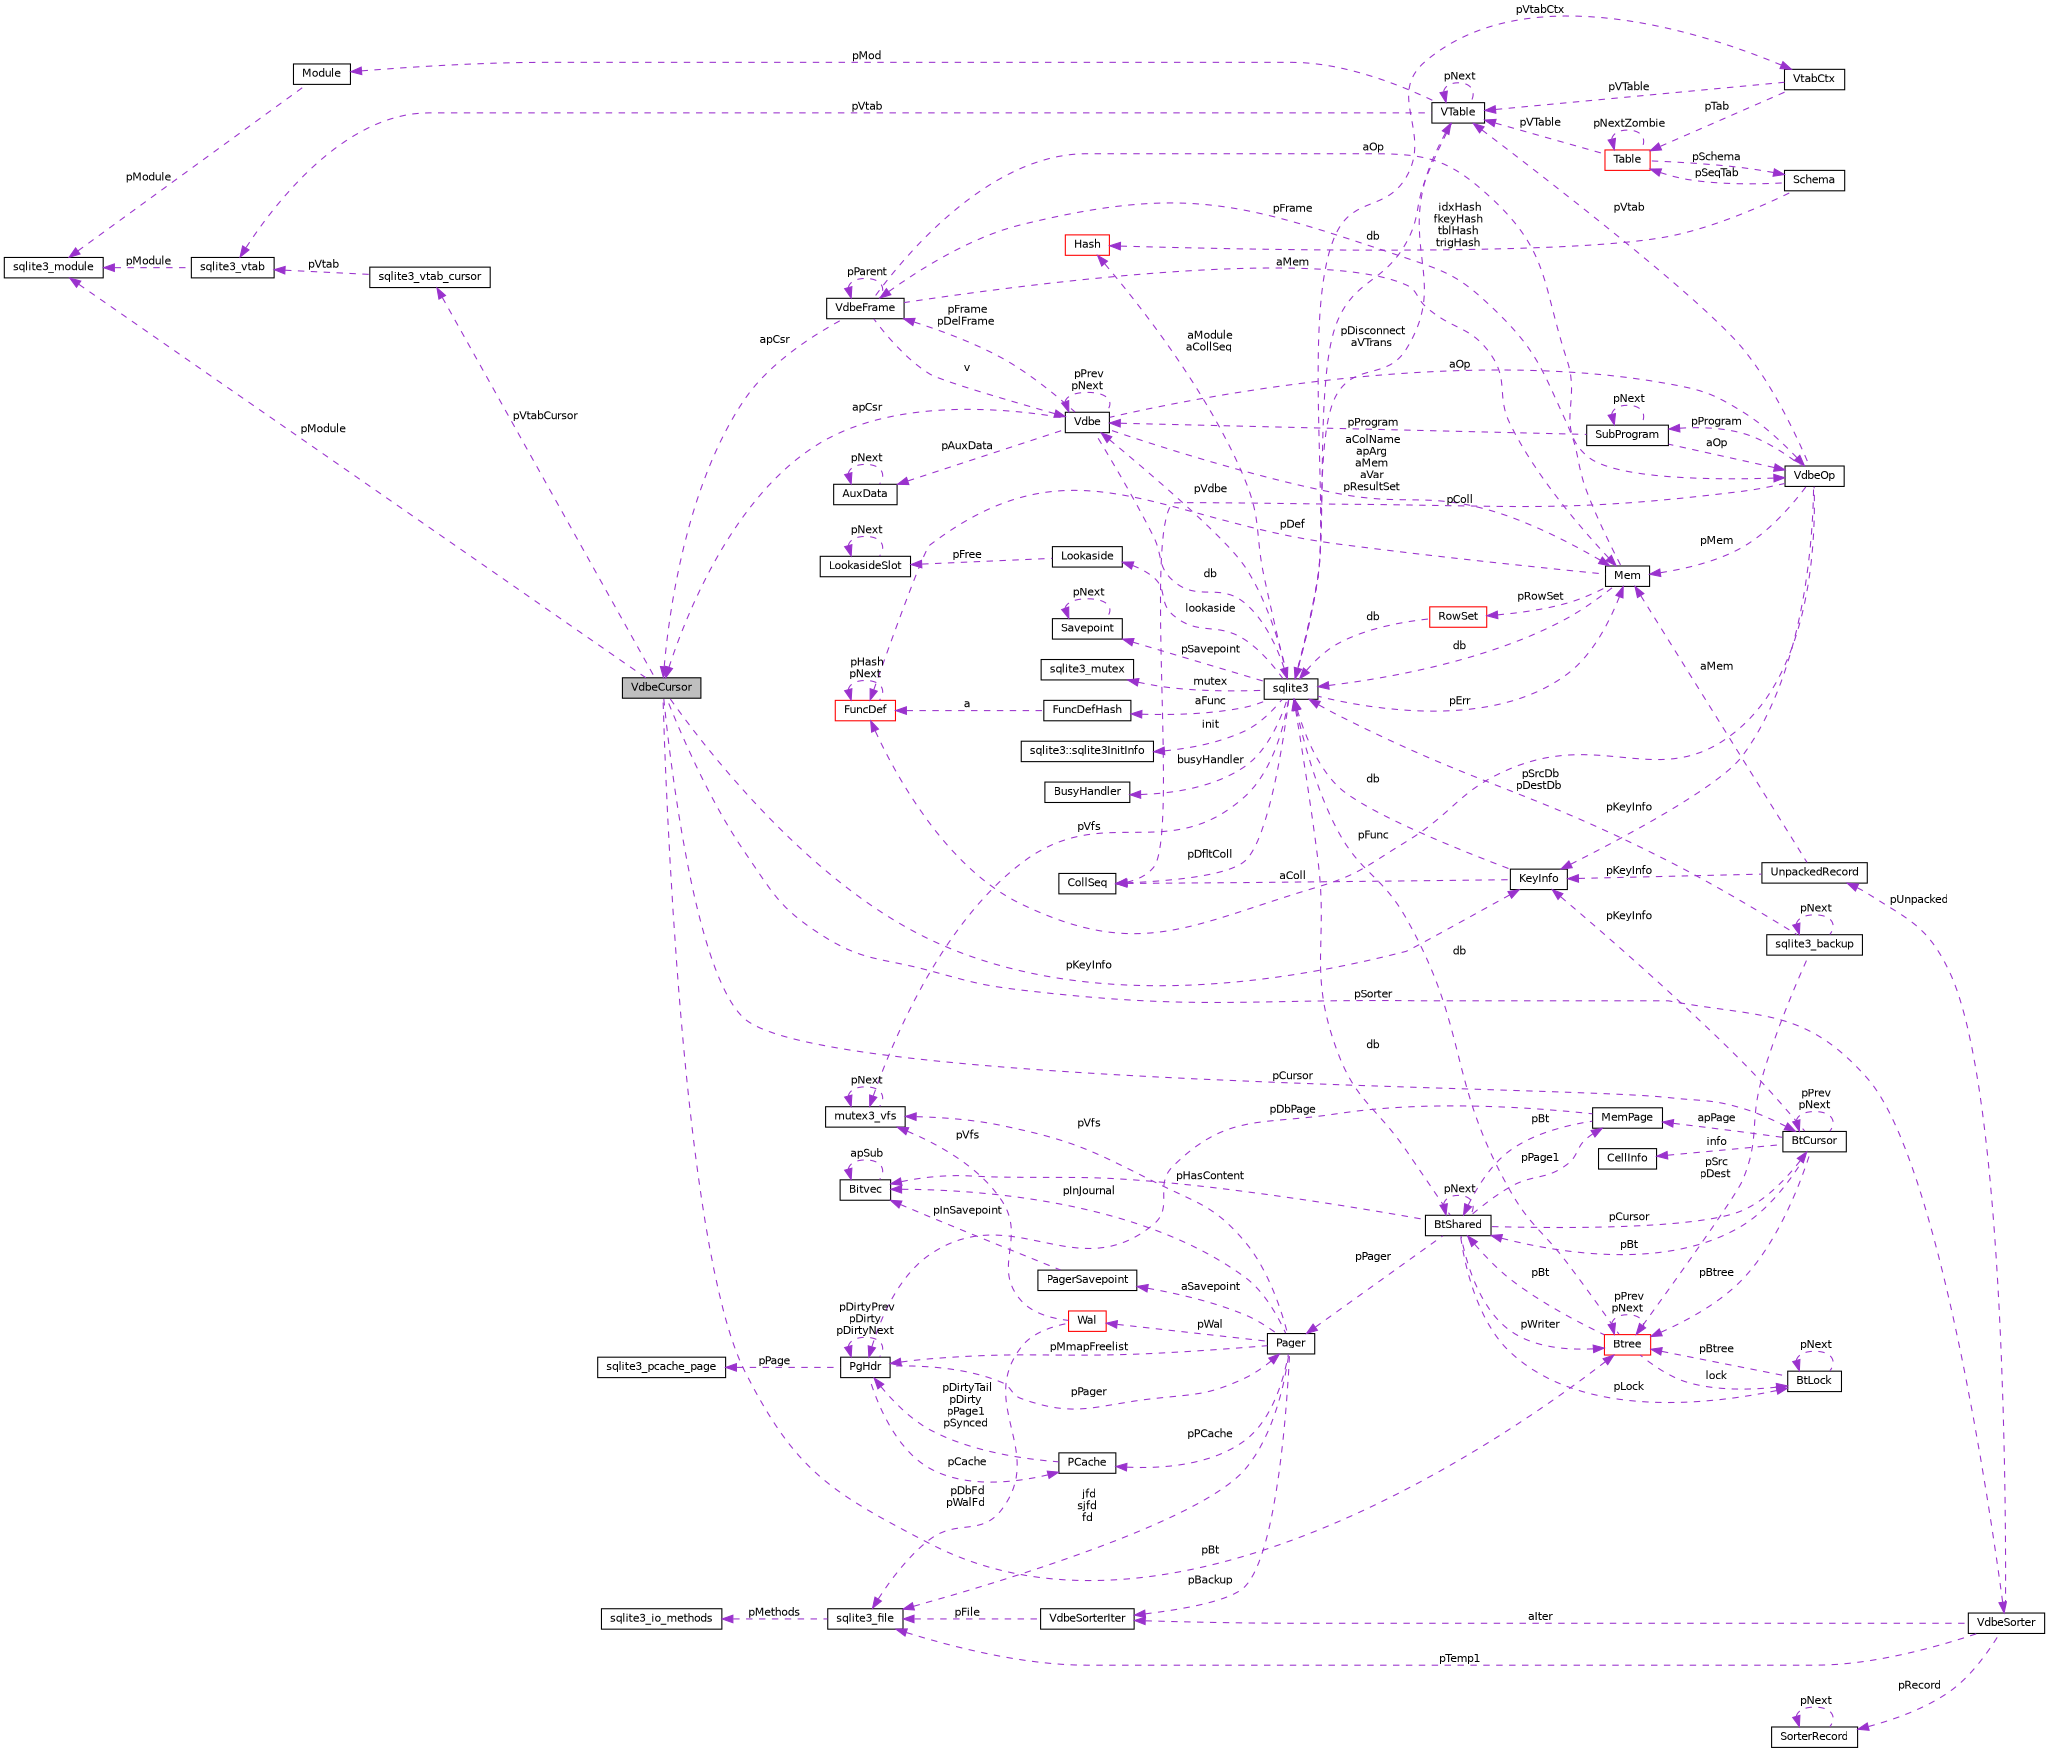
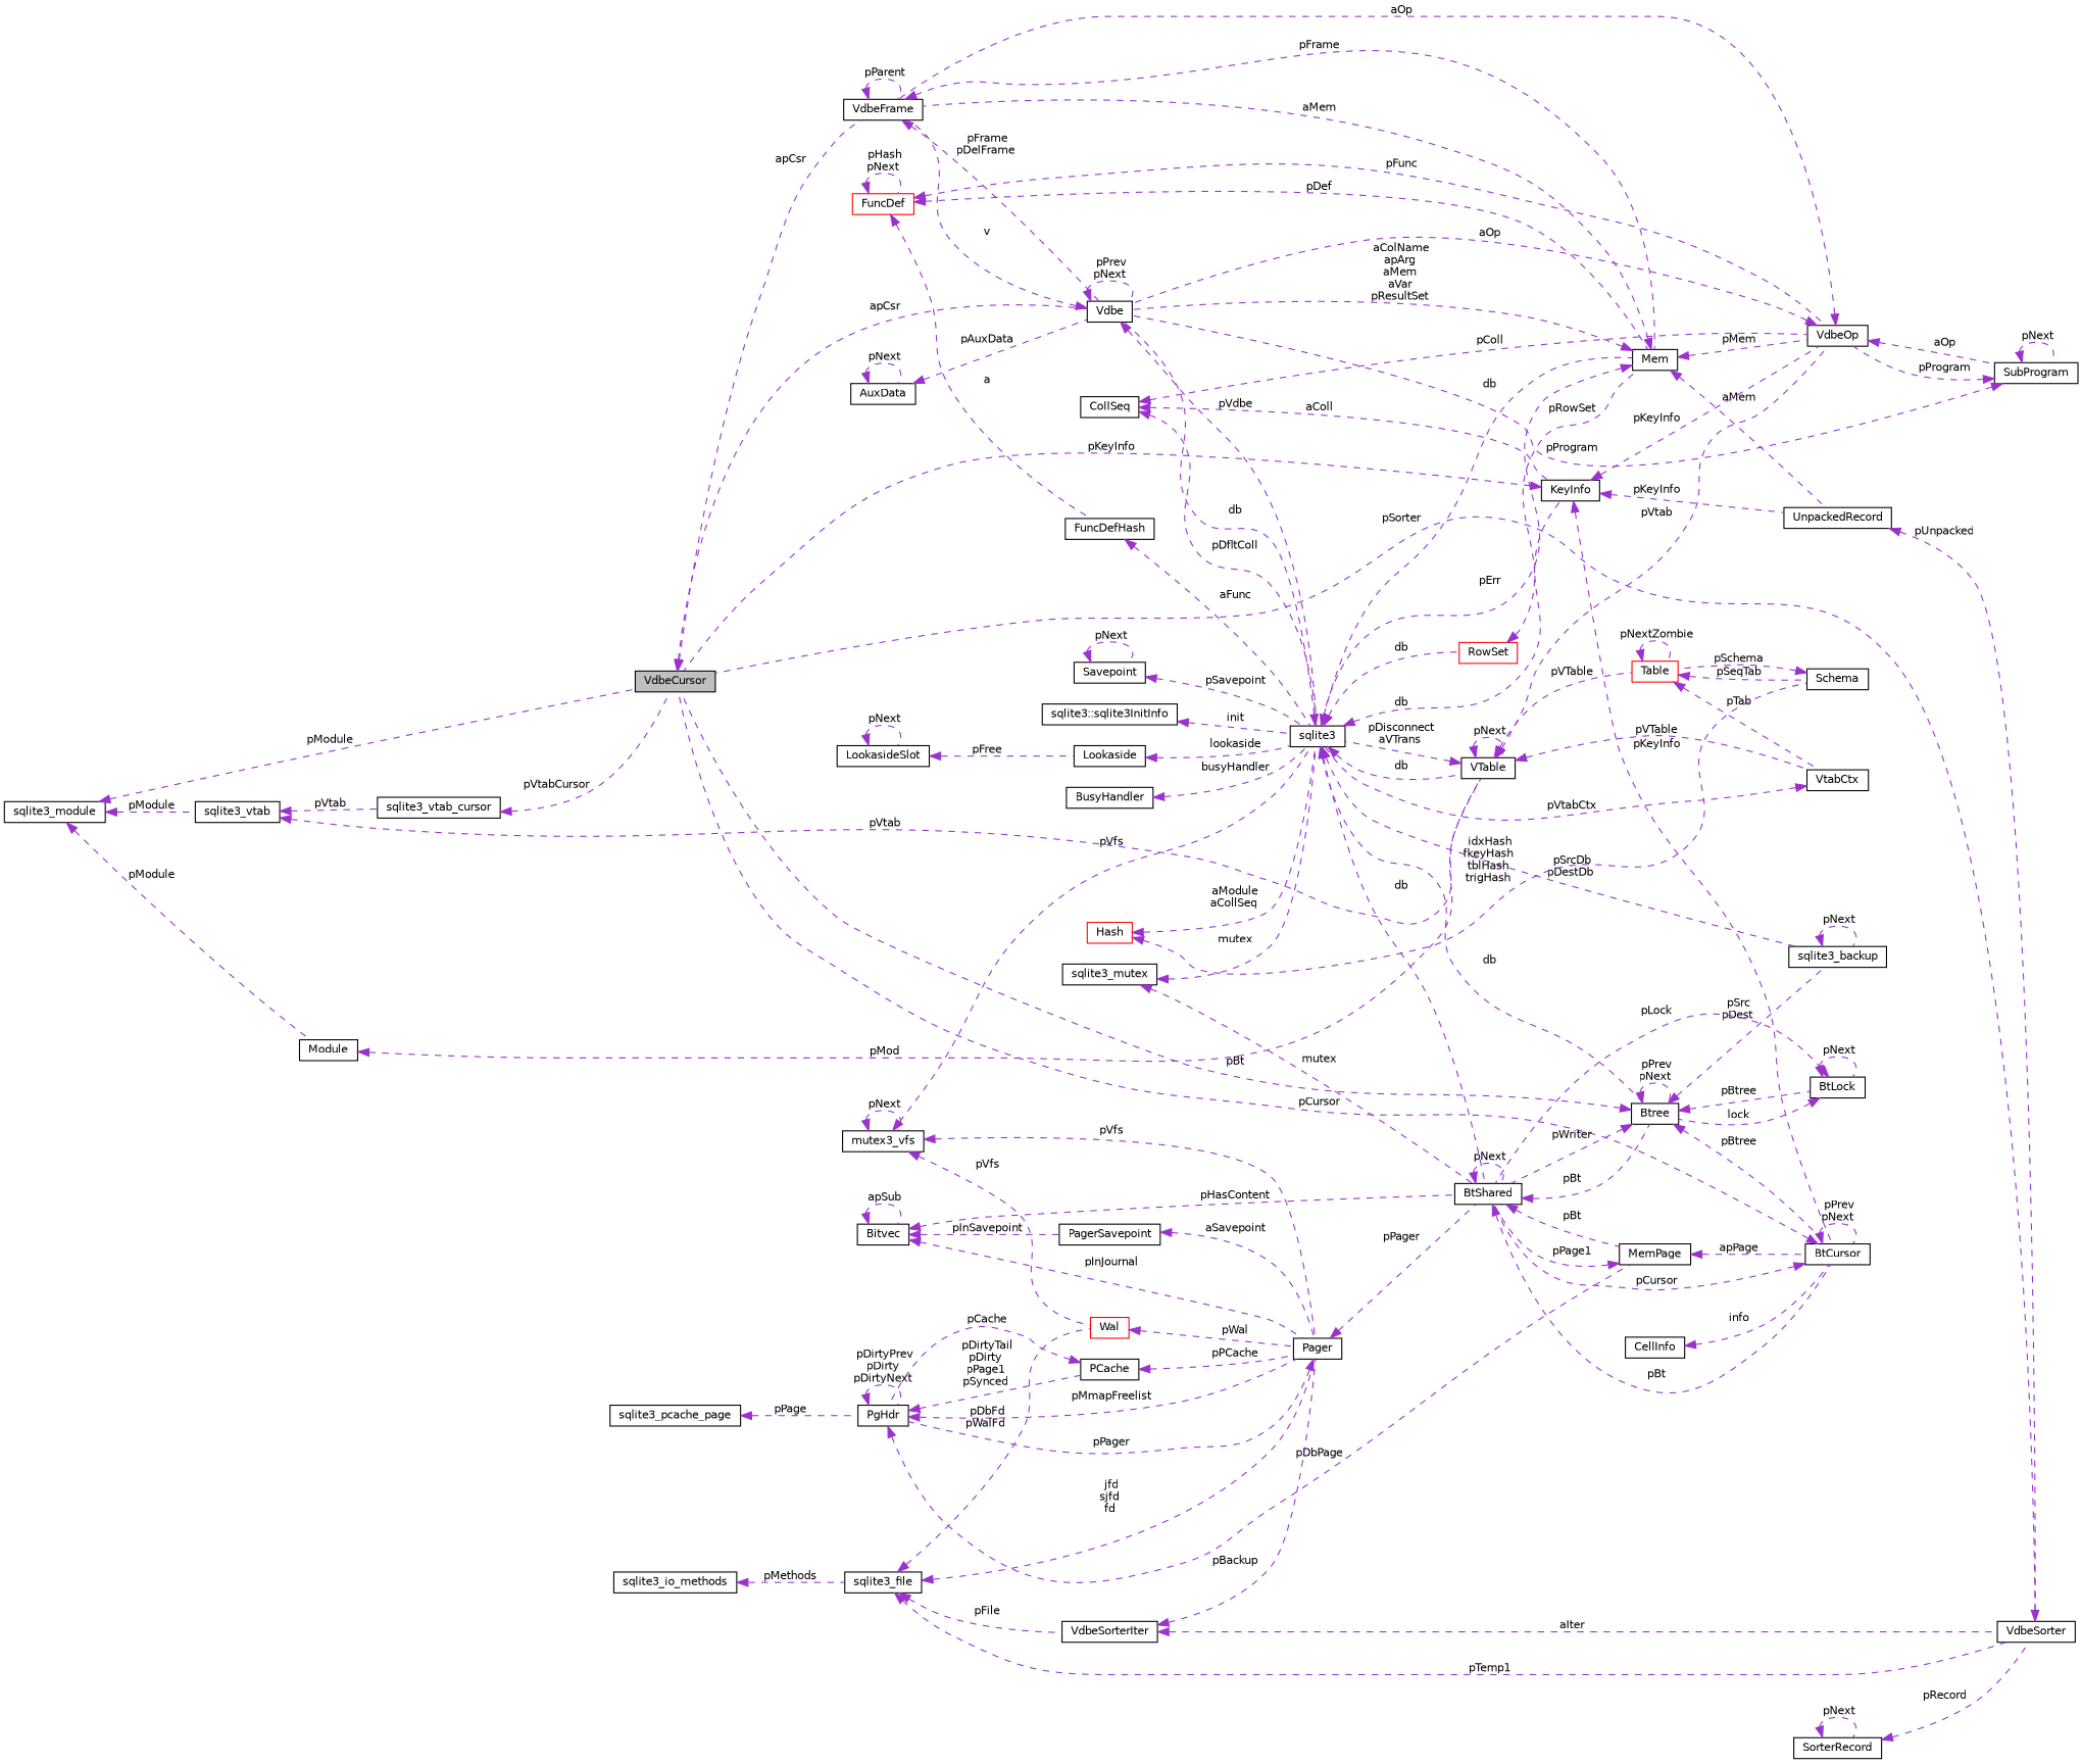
  digraph {
    rankdir=LR
    node [color=black fillcolor=white fontname=Helvetica fontsize=10 shape=record style=filled]
    edge [color=darkorchid3 dir=back fontname=Helvetica fontsize=10 labelfontname=Helvetica labelfontsize=10 style=dashed]
    n1 [fillcolor=grey75 fontcolor=black height=0.2 label=VdbeCursor width=0.4]
    n2 [height=0.2 label=VdbeFrame width=0.4]
    n3 [height=0.2 label=Vdbe width=0.4]
    n4 [height=0.2 label=Mem width=0.4]
    n5 [height=0.2 label=sqlite3 width=0.4]
    n6 [height=0.2 label=BtCursor width=0.4]
    n7 [height=0.2 label=BtShared width=0.4]
-   n8 [color=red height=0.2 label=Btree width=0.4]
+   n8 [height=0.2 label=Btree width=0.4]
    n9 [height=0.2 label=MemPage width=0.4]
    n10 [height=0.2 label=CellInfo width=0.4]
    n11 [height=0.2 label=sqlite3_backup width=0.4]
    n12 [height=0.2 label=BtLock width=0.4]
    n13 [height=0.2 label=VTable width=0.4]
    n14 [height=0.2 label=KeyInfo width=0.4]
    n15 [color=red height=0.2 label=RowSet width=0.4]
    n16 [height=0.2 label=VdbeOp width=0.4]
    n17 [height=0.2 label=UnpackedRecord width=0.4]
    n18 [height=0.2 label=VtabCtx width=0.4]
    n19 [color=red height=0.2 label=Table width=0.4]
    n20 [height=0.2 label=SubProgram width=0.4]
    n21 [height=0.2 label=VdbeSorter width=0.4]
    n22 [height=0.2 label=AuxData width=0.4]
    n23 [height=0.2 label=CollSeq width=0.4]
    n24 [height=0.2 label=Schema width=0.4]
    n25 [height=0.2 label=Module width=0.4]
    n26 [height=0.2 label=sqlite3_module width=0.4]
    n27 [height=0.2 label=sqlite3_vtab width=0.4]
    n28 [height=0.2 label=sqlite3_vtab_cursor width=0.4]
    n29 [color=red height=0.2 label=FuncDef width=0.4]
    n30 [height=0.2 label=FuncDefHash width=0.4]
    n31 [height=0.2 label=Savepoint width=0.4]
    n32 [height=0.2 label=Lookaside width=0.4]
    n33 [height=0.2 label=LookasideSlot width=0.4]
    n34 [height=0.2 label=sqlite3_mutex width=0.4]
    n35 [height=0.2 label=mutex3_vfs width=0.4]
    n36 [height=0.2 label=Pager width=0.4]
    n37 [color=red height=0.2 label=Wal width=0.4]
    n38 [height=0.2 label=PgHdr width=0.4]
    n39 [height=0.2 label="sqlite3::sqlite3InitInfo" width=0.4]
    n40 [height=0.2 label=BusyHandler width=0.4]
    n41 [color=red height=0.2 label=Hash width=0.4]
    n42 [height=0.2 label=Bitvec width=0.4]
    n43 [height=0.2 label=PagerSavepoint width=0.4]
    n44 [height=0.2 label=PCache width=0.4]
    n45 [height=0.2 label=sqlite3_pcache_page width=0.4]
    n46 [height=0.2 label=sqlite3_file width=0.4]
    n47 [height=0.2 label=VdbeSorterIter width=0.4]
    n48 [height=0.2 label=sqlite3_io_methods width=0.4]
    n49 [height=0.2 label=SorterRecord width=0.4]
    n1 -> n2 [label=" apCsr"]
    n1 -> n3 [label=" apCsr"]
    n2 -> n2 [label=" pParent"]
    n2 -> n3 [label=" pFrame\npDelFrame"]
    n2 -> n4 [label=" pFrame"]
    n3 -> n2 [label=" v"]
    n3 -> n3 [label=" pPrev\npNext"]
    n3 -> n5 [label=" pVdbe"]
    n4 -> n2 [label=" aMem"]
    n4 -> n3 [label=" aColName\napArg\naMem\naVar\npResultSet"]
    n4 -> n5 [label=" pErr"]
    n4 -> n16 [label=" pMem"]
    n4 -> n17 [label=" aMem"]
    n5 -> n3 [label=" db"]
    n5 -> n4 [label=" db"]
    n5 -> n7 [label=" db"]
    n5 -> n8 [label=" db"]
    n5 -> n11 [label=" pSrcDb\npDestDb"]
    n5 -> n13 [label=" db"]
    n5 -> n14 [label=" db"]
    n5 -> n15 [label=" db"]
    n6 -> n1 [label=" pCursor"]
    n6 -> n6 [label=" pPrev\npNext"]
    n6 -> n7 [label=" pCursor"]
    n7 -> n6 [label=" pBt"]
    n7 -> n7 [label=" pNext"]
    n7 -> n8 [label=" pBt"]
    n7 -> n9 [label=" pBt"]
    n8 -> n1 [label=" pBt"]
    n8 -> n6 [label=" pBtree"]
    n8 -> n7 [label=" pWriter"]
    n8 -> n8 [label=" pPrev\npNext"]
    n8 -> n11 [label=" pSrc\npDest"]
    n8 -> n12 [label=" pBtree"]
    n9 -> n6 [label=" apPage"]
    n9 -> n7 [label=" pPage1"]
    n10 -> n6 [label=" info"]
    n11 -> n11 [label=" pNext"]
    n12 -> n7 [label=" pLock"]
    n12 -> n8 [label=" lock"]
    n12 -> n12 [label=" pNext"]
    n13 -> n5 [label=" pDisconnect\naVTrans"]
    n13 -> n13 [label=" pNext"]
    n13 -> n16 [label=" pVtab"]
    n13 -> n18 [label=" pVTable"]
    n13 -> n19 [label=" pVTable"]
    n14 -> n1 [label=" pKeyInfo"]
    n14 -> n6 [label=" pKeyInfo"]
    n14 -> n16 [label=" pKeyInfo"]
    n14 -> n17 [label=" pKeyInfo"]
    n15 -> n4 [label=" pRowSet"]
    n16 -> n2 [label=" aOp"]
    n16 -> n3 [label=" aOp"]
    n16 -> n20 [label=" aOp"]
    n17 -> n21 [label=" pUnpacked"]
    n18 -> n5 [label=" pVtabCtx"]
    n19 -> n18 [label=" pTab"]
    n19 -> n19 [label=" pNextZombie"]
    n19 -> n24 [label=" pSeqTab"]
-   n3 -> n20 [label=" pProgram"]
+   n20 -> n3 [label=" pProgram"]
    n20 -> n16 [label=" pProgram"]
    n20 -> n20 [label=" pNext"]
    n21 -> n1 [label=" pSorter"]
    n22 -> n3 [label=" pAuxData"]
    n22 -> n22 [label=" pNext"]
    n23 -> n5 [label=" pDfltColl"]
    n23 -> n14 [label=" aColl"]
    n23 -> n16 [label=" pColl"]
    n24 -> n19 [label=" pSchema"]
    n25 -> n13 [label=" pMod"]
    n26 -> n1 [label=" pModule"]
    n26 -> n25 [label=" pModule"]
    n26 -> n27 [label=" pModule"]
    n27 -> n13 [label=" pVtab"]
    n27 -> n28 [label=" pVtab"]
    n28 -> n1 [label=" pVtabCursor"]
    n29 -> n4 [label=" pDef"]
    n29 -> n16 [label=" pFunc"]
    n29 -> n29 [label=" pHash\npNext"]
    n29 -> n30 [label=" a"]
    n30 -> n5 [label=" aFunc"]
    n31 -> n5 [label=" pSavepoint"]
    n31 -> n31 [label=" pNext"]
    n32 -> n5 [label=" lookaside"]
    n33 -> n32 [label=" pFree"]
    n33 -> n33 [label=" pNext"]
    n34 -> n5 [label=" mutex"]
+   n34 -> n7 [label=" mutex"]
    n35 -> n5 [label=" pVfs"]
    n35 -> n35 [label=" pNext"]
    n35 -> n36 [label=" pVfs"]
    n35 -> n37 [label=" pVfs"]
    n36 -> n7 [label=" pPager"]
    n36 -> n38 [label=" pPager"]
    n37 -> n36 [label=" pWal"]
    n38 -> n9 [label=" pDbPage"]
    n38 -> n36 [label=" pMmapFreelist"]
    n38 -> n38 [label=" pDirtyPrev\npDirty\npDirtyNext"]
    n38 -> n44 [label=" pDirtyTail\npDirty\npPage1\npSynced"]
    n39 -> n5 [label=" init"]
    n40 -> n5 [label=" busyHandler"]
    n41 -> n5 [label=" aModule\naCollSeq"]
    n41 -> n24 [label=" idxHash\nfkeyHash\ntblHash\ntrigHash"]
    n42 -> n7 [label=" pHasContent"]
    n42 -> n36 [label=" pInJournal"]
    n42 -> n42 [label=" apSub"]
    n42 -> n43 [label=" pInSavepoint"]
    n43 -> n36 [label=" aSavepoint"]
    n44 -> n36 [label=" pPCache"]
    n44 -> n38 [label=" pCache"]
    n45 -> n38 [label=" pPage"]
    n46 -> n21 [label=" pTemp1"]
    n46 -> n36 [label=" jfd\nsjfd\nfd"]
    n46 -> n37 [label=" pDbFd\npWalFd"]
    n46 -> n47 [label=" pFile"]
    n47 -> n21 [label=" aIter"]
    n47 -> n36 [label=" pBackup"]
    n48 -> n46 [label=" pMethods"]
    n49 -> n21 [label=" pRecord"]
    n49 -> n49 [label=" pNext"]
  }
